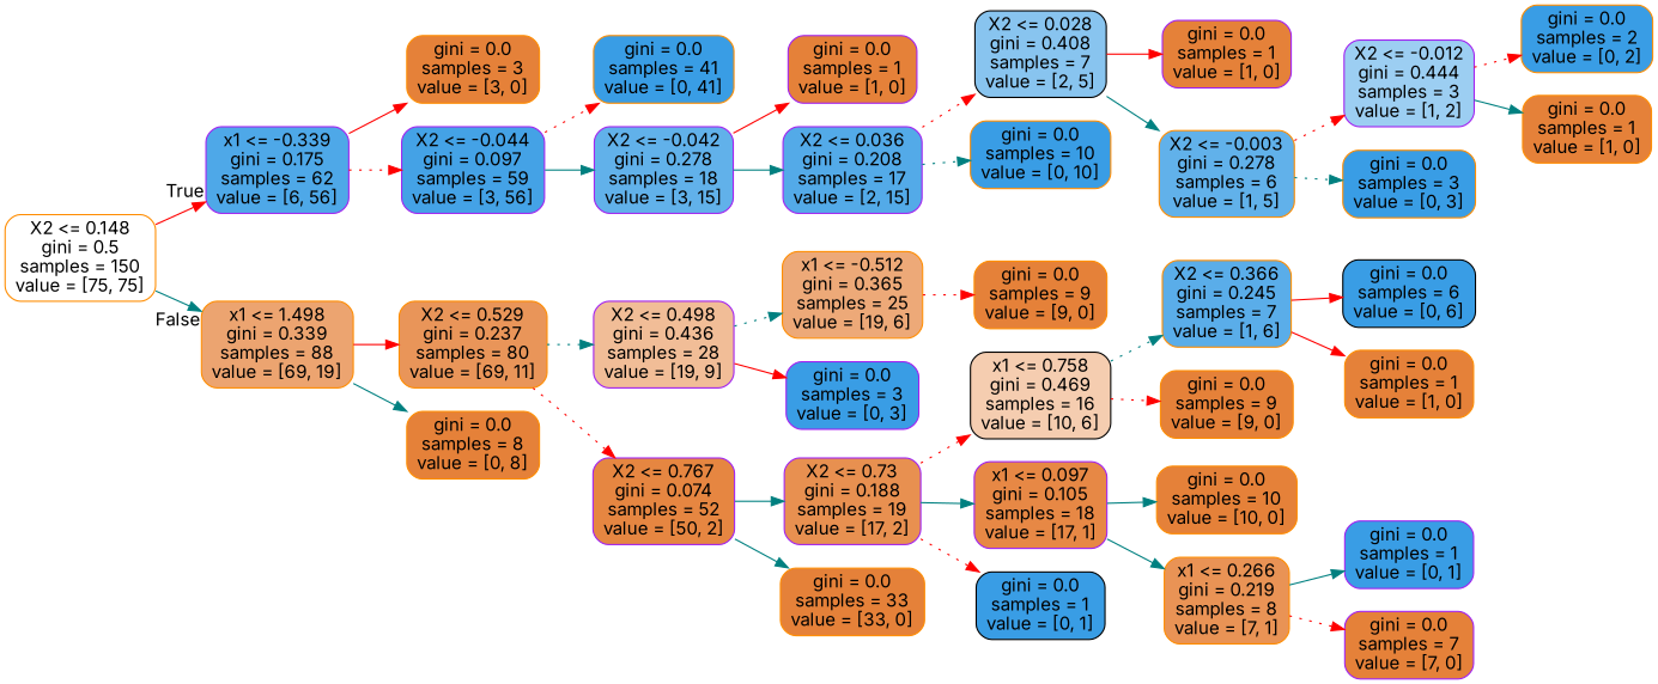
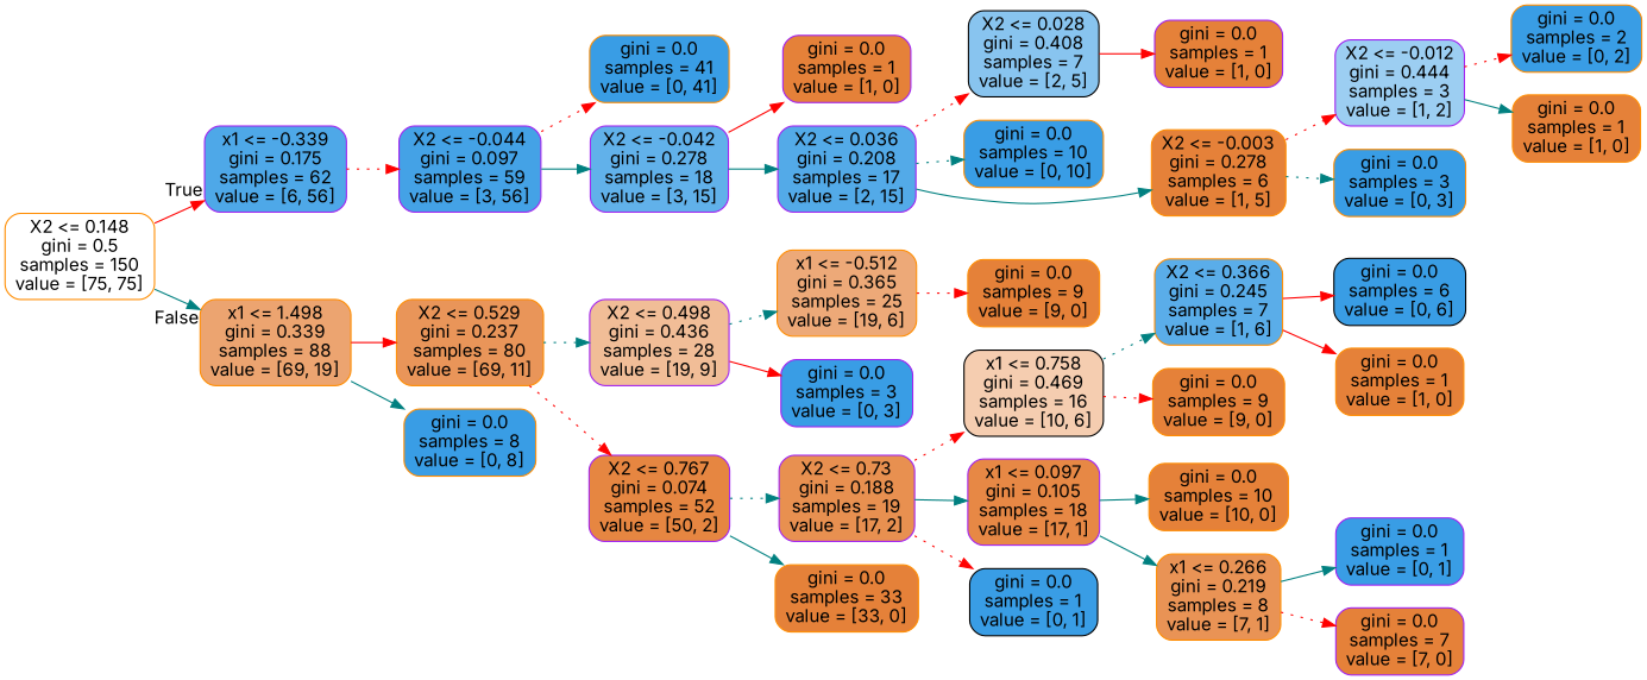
  digraph {
    fontname=Inter
    rankdir=LR
    node [color=darkorange fillcolor="#e58139" fontname=Inter shape=box style="filled, rounded"]
    edge [color=red fontname=Inter style=solid]
    n1 [fillcolor="#ffffff" label="X2 <= 0.148\ngini = 0.5\nsamples = 150\nvalue = [75, 75]"]
    n2 [color=purple fillcolor="#4ea8e8" label="x1 <= -0.339\ngini = 0.175\nsamples = 62\nvalue = [6, 56]"]
    n3 [fillcolor="#eca470" label="x1 <= 1.498\ngini = 0.339\nsamples = 88\nvalue = [69, 19]"]
-   n4 [label="gini = 0.0\nsamples = 3\nvalue = [3, 0]"]
    n5 [color=purple fillcolor="#44a2e6" label="X2 <= -0.044\ngini = 0.097\nsamples = 59\nvalue = [3, 56]"]
    n6 [fillcolor="#e99559" label="X2 <= 0.529\ngini = 0.237\nsamples = 80\nvalue = [69, 11]"]
-   n7 [label="gini = 0.0\nsamples = 8\nvalue = [0, 8]"]
+   n7 [fillcolor="#399de5" label="gini = 0.0\nsamples = 8\nvalue = [0, 8]"]
    n8 [fillcolor="#399de5" label="gini = 0.0\nsamples = 41\nvalue = [0, 41]"]
    n9 [color=purple fillcolor="#61b1ea" label="X2 <= -0.042\ngini = 0.278\nsamples = 18\nvalue = [3, 15]"]
    n10 [color=purple label="gini = 0.0\nsamples = 1\nvalue = [1, 0]"]
    n11 [color=purple fillcolor="#53aae8" label="X2 <= 0.036\ngini = 0.208\nsamples = 17\nvalue = [2, 15]"]
    n12 [color=black fillcolor="#88c4ef" label="X2 <= 0.028\ngini = 0.408\nsamples = 7\nvalue = [2, 5]"]
    n13 [fillcolor="#399de5" label="gini = 0.0\nsamples = 10\nvalue = [0, 10]"]
-   n14 [fillcolor="#61b1ea" label="X2 <= -0.003\ngini = 0.278\nsamples = 6\nvalue = [1, 5]"]
+   n14 [label="X2 <= -0.003\ngini = 0.278\nsamples = 6\nvalue = [1, 5]"]
    n15 [color=purple label="gini = 0.0\nsamples = 1\nvalue = [1, 0]"]
    n16 [color=purple fillcolor="#9ccef2" label="X2 <= -0.012\ngini = 0.444\nsamples = 3\nvalue = [1, 2]"]
    n17 [fillcolor="#399de5" label="gini = 0.0\nsamples = 3\nvalue = [0, 3]"]
    n18 [fillcolor="#399de5" label="gini = 0.0\nsamples = 2\nvalue = [0, 2]"]
    n19 [label="gini = 0.0\nsamples = 1\nvalue = [1, 0]"]
    n20 [color=purple fillcolor="#f1bd97" label="X2 <= 0.498\ngini = 0.436\nsamples = 28\nvalue = [19, 9]"]
    n21 [color=purple fillcolor="#e68641" label="X2 <= 0.767\ngini = 0.074\nsamples = 52\nvalue = [50, 2]"]
    n22 [fillcolor="#eda978" label="x1 <= -0.512\ngini = 0.365\nsamples = 25\nvalue = [19, 6]"]
    n23 [color=purple fillcolor="#399de5" label="gini = 0.0\nsamples = 3\nvalue = [0, 3]"]
    n24 [color=purple fillcolor="#e89050" label="X2 <= 0.73\ngini = 0.188\nsamples = 19\nvalue = [17, 2]"]
    n25 [label="gini = 0.0\nsamples = 33\nvalue = [33, 0]"]
    n26 [label="gini = 0.0\nsamples = 9\nvalue = [9, 0]"]
    n27 [color=black fillcolor="#f5cdb0" label="x1 <= 0.758\ngini = 0.469\nsamples = 16\nvalue = [10, 6]"]
    n28 [fillcolor="#5aade9" label="X2 <= 0.366\ngini = 0.245\nsamples = 7\nvalue = [1, 6]"]
    n29 [label="gini = 0.0\nsamples = 9\nvalue = [9, 0]"]
    n30 [color=black fillcolor="#399de5" label="gini = 0.0\nsamples = 6\nvalue = [0, 6]"]
    n31 [label="gini = 0.0\nsamples = 1\nvalue = [1, 0]"]
    n32 [color=purple fillcolor="#e78845" label="x1 <= 0.097\ngini = 0.105\nsamples = 18\nvalue = [17, 1]"]
    n33 [color=black fillcolor="#399de5" label="gini = 0.0\nsamples = 1\nvalue = [0, 1]"]
    n34 [label="gini = 0.0\nsamples = 10\nvalue = [10, 0]"]
    n35 [fillcolor="#e99355" label="x1 <= 0.266\ngini = 0.219\nsamples = 8\nvalue = [7, 1]"]
    n36 [color=purple fillcolor="#399de5" label="gini = 0.0\nsamples = 1\nvalue = [0, 1]"]
    n37 [color=purple label="gini = 0.0\nsamples = 7\nvalue = [7, 0]"]
    n1 -> n2 [headlabel=True labelangle=45 labeldistance=2.5]
    n1 -> n3 [color=teal headlabel=False labelangle=-45 labeldistance=2.5]
-   n2 -> n4
    n2 -> n5 [style=dotted]
    n3 -> n6
    n3 -> n7 [color=teal]
    n5 -> n8 [style=dotted]
    n5 -> n9 [color=teal]
    n6 -> n20 [color=teal style=dotted]
    n6 -> n21 [style=dotted]
    n9 -> n10
    n9 -> n11 [color=teal]
    n11 -> n12 [style=dotted]
    n11 -> n13 [color=teal style=dotted]
-   n12 -> n14 [color=teal]
+   n11 -> n14 [color=teal]
    n12 -> n15
    n14 -> n16 [style=dotted]
    n14 -> n17 [color=teal style=dotted]
    n16 -> n18 [style=dotted]
    n16 -> n19 [color=teal]
    n20 -> n22 [color=teal style=dotted]
    n20 -> n23
-   n21 -> n24 [color=teal]
+   n21 -> n24 [color=teal style=dotted]
    n21 -> n25 [color=teal]
    n22 -> n26 [style=dotted]
    n24 -> n27 [style=dotted]
    n24 -> n32 [color=teal]
    n24 -> n33 [style=dotted]
    n27 -> n28 [color=teal style=dotted]
    n27 -> n29 [style=dotted]
    n28 -> n30
    n28 -> n31
    n32 -> n34 [color=teal]
    n32 -> n35 [color=teal]
    n35 -> n36 [color=teal]
    n35 -> n37 [style=dotted]
  }
